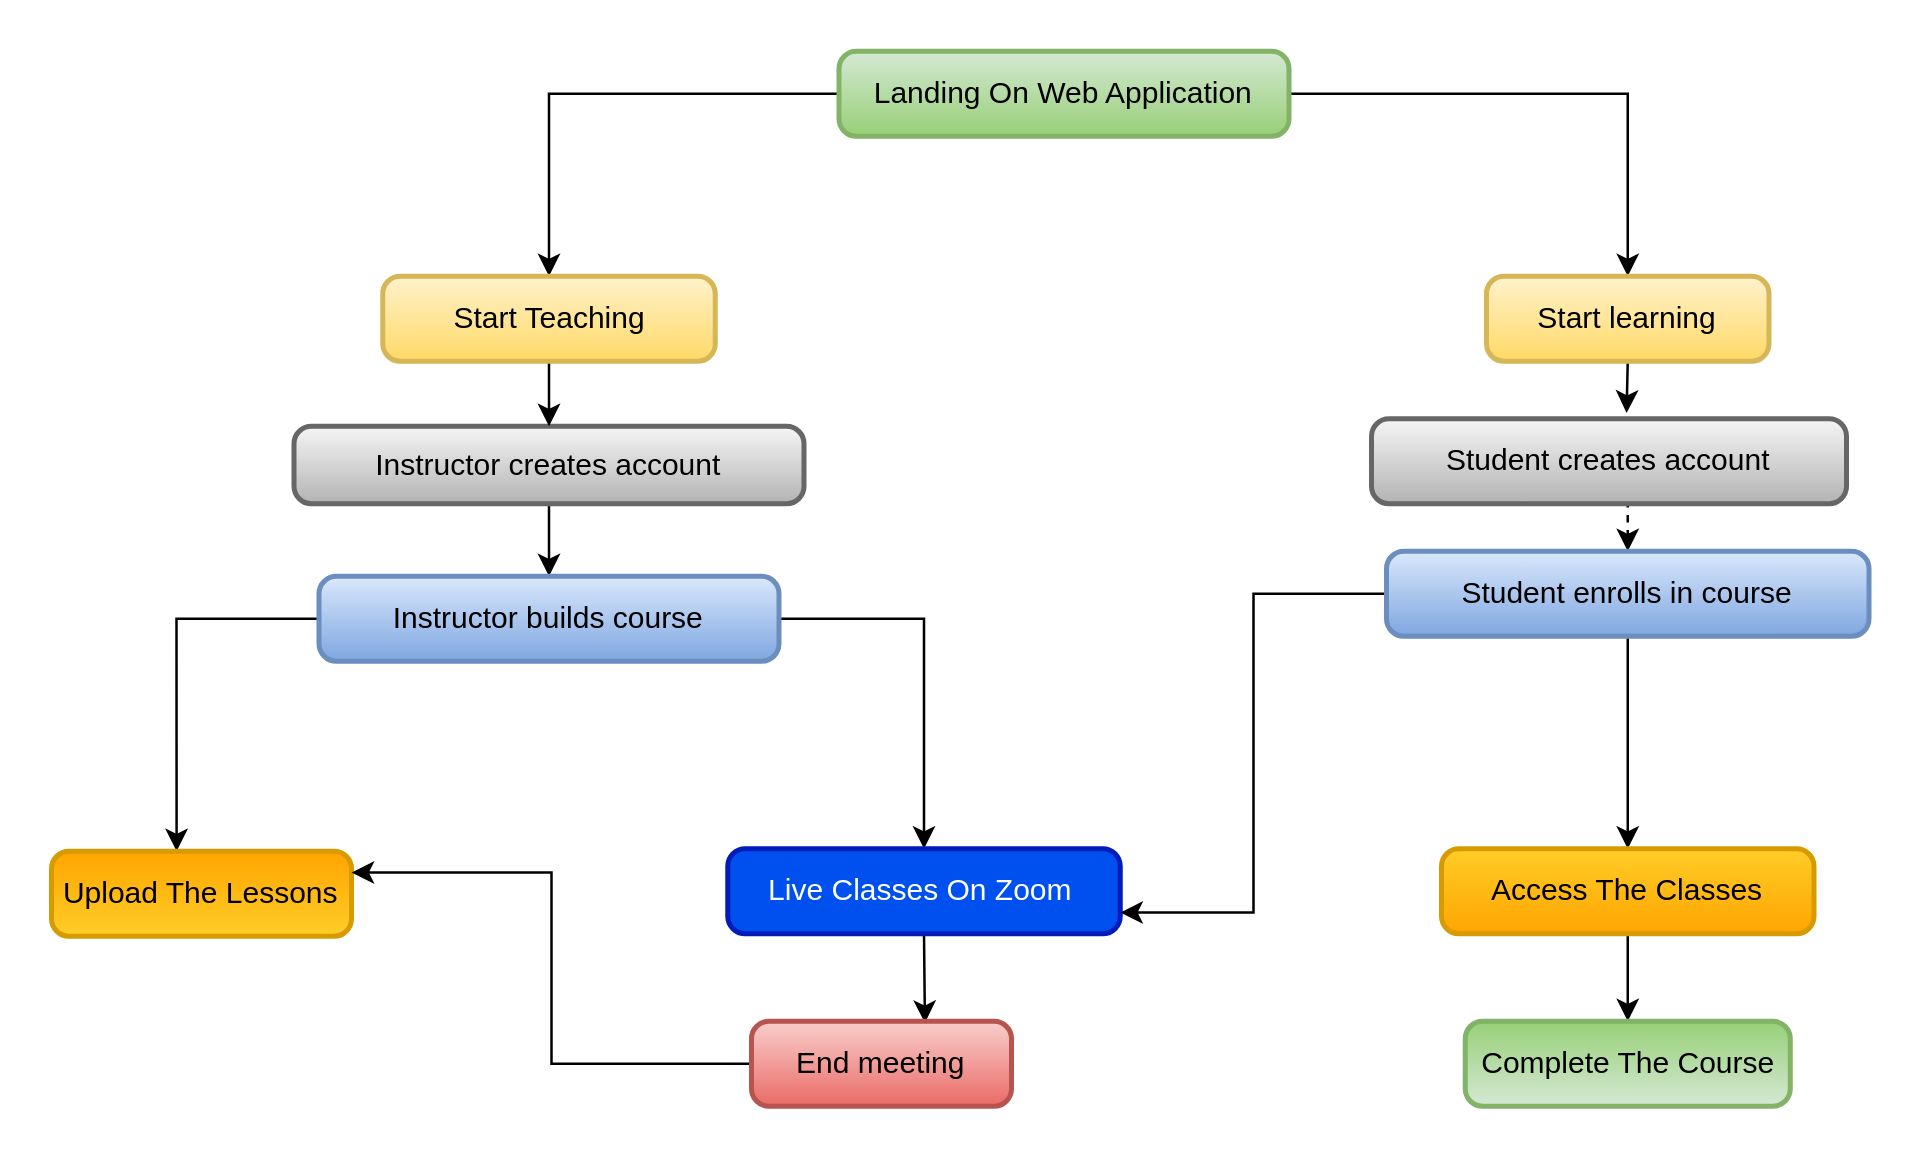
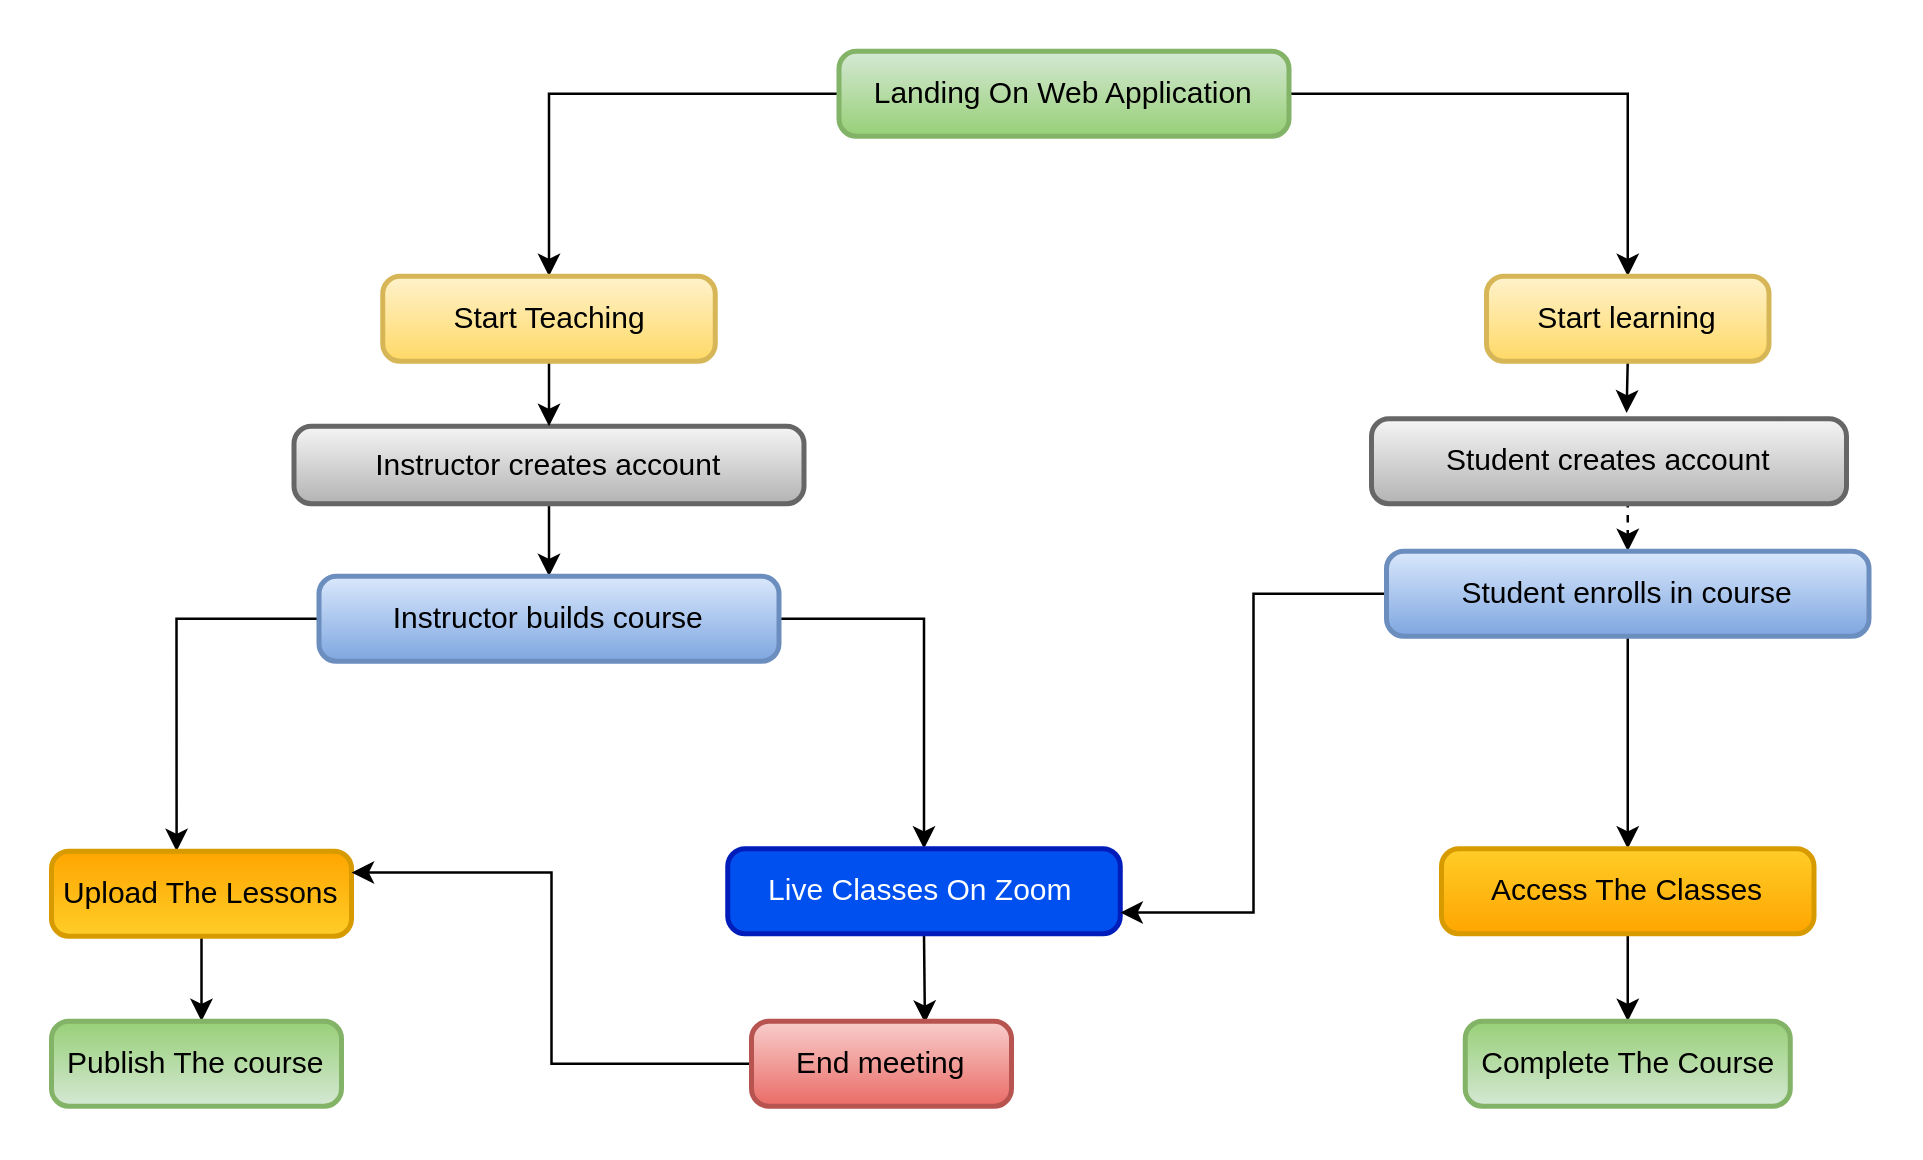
  <mxCell id="0" />
  <mxCell id="1" parent="0" />
  <mxCell id="2" style="edgeStyle=orthogonalEdgeStyle;rounded=0;orthogonalLoop=1;jettySize=auto;html=1;exitX=0;exitY=0.5;exitDx=0;exitDy=0;" edge="1" parent="1" source="4" target="27"><mxGeometry relative="1" as="geometry" /></mxCell>
  <mxCell id="3" style="edgeStyle=orthogonalEdgeStyle;rounded=0;orthogonalLoop=1;jettySize=auto;html=1;exitX=1;exitY=0.5;exitDx=0;exitDy=0;entryX=0.5;entryY=0;entryDx=0;entryDy=0;" edge="1" parent="1" source="4" target="21"><mxGeometry relative="1" as="geometry" /></mxCell>
  <mxCell id="4" value="Landing On Web Application" style="rounded=1;absoluteArcSize=1;arcSize=14;whiteSpace=wrap;strokeWidth=2;fillColor=#d5e8d4;strokeColor=#82b366;gradientColor=#97d077;" parent="1" vertex="1"><mxGeometry x="335" width="180" height="34" as="geometry" y="20" /></mxCell>
  <mxCell id="5" style="edgeStyle=orthogonalEdgeStyle;rounded=0;orthogonalLoop=1;jettySize=auto;html=1;exitX=0.5;exitY=1;exitDx=0;exitDy=0;entryX=0.5;entryY=0;entryDx=0;entryDy=0;" edge="1" parent="1" source="6" target="9"><mxGeometry relative="1" as="geometry" /></mxCell>
  <mxCell id="6" value="Instructor creates account" style="rounded=1;absoluteArcSize=1;arcSize=14;whiteSpace=wrap;strokeWidth=2;fillColor=#f5f5f5;strokeColor=#666666;gradientColor=#b3b3b3;" parent="1" vertex="1"><mxGeometry x="117" y="170" width="204" height="31" as="geometry" /></mxCell>
  <mxCell id="7" style="edgeStyle=orthogonalEdgeStyle;rounded=0;orthogonalLoop=1;jettySize=auto;html=1;exitX=0;exitY=0.5;exitDx=0;exitDy=0;entryX=0.417;entryY=0;entryDx=0;entryDy=0;entryPerimeter=0;" edge="1" parent="1" source="9" target="14"><mxGeometry relative="1" as="geometry" /></mxCell>
  <mxCell id="8" style="edgeStyle=orthogonalEdgeStyle;rounded=0;orthogonalLoop=1;jettySize=auto;html=1;exitX=1;exitY=0.5;exitDx=0;exitDy=0;entryX=0.5;entryY=0;entryDx=0;entryDy=0;" edge="1" parent="1" source="9" target="11"><mxGeometry relative="1" as="geometry" /></mxCell>
  <mxCell id="9" value="Instructor builds course" style="rounded=1;absoluteArcSize=1;arcSize=14;whiteSpace=wrap;strokeWidth=2;gradientColor=#7ea6e0;fillColor=#dae8fc;strokeColor=#6c8ebf;" parent="1" vertex="1"><mxGeometry x="127" y="230" width="184" height="34" as="geometry" /></mxCell>
  <mxCell id="10" style="edgeStyle=orthogonalEdgeStyle;rounded=0;orthogonalLoop=1;jettySize=auto;html=1;exitX=0.5;exitY=1;exitDx=0;exitDy=0;entryX=0.667;entryY=0.02;entryDx=0;entryDy=0;entryPerimeter=0;" edge="1" parent="1" source="11" target="25"><mxGeometry relative="1" as="geometry" /></mxCell>
  <mxCell id="11" value="Live Classes On Zoom " style="rounded=1;absoluteArcSize=1;arcSize=14;whiteSpace=wrap;strokeWidth=2;fillColor=#0050ef;strokeColor=#001DBC;fontColor=#ffffff;" parent="1" vertex="1"><mxGeometry x="290.5" y="339" width="157" height="34" as="geometry" /></mxCell>
  <mxCell id="12" style="edgeStyle=orthogonalEdgeStyle;rounded=0;orthogonalLoop=1;jettySize=auto;html=1;" edge="1" parent="1"><mxGeometry relative="1" as="geometry"><mxPoint x="90" y="290" as="targetPoint" /><mxPoint x="90" y="290" as="sourcePoint" /></mxGeometry></mxCell>
+ <mxCell id="13" value="" style="edgeStyle=orthogonalEdgeStyle;rounded=0;orthogonalLoop=1;jettySize=auto;html=1;" edge="1" parent="1" source="14" target="28"><mxGeometry relative="1" as="geometry"><Array as="points"><mxPoint x="78" y="360" /><mxPoint x="78" y="360" /></Array></mxGeometry></mxCell>
  <mxCell id="14" value="Upload The Lessons" style="rounded=1;absoluteArcSize=1;arcSize=14;whiteSpace=wrap;strokeWidth=2;fillColor=#ffcd28;strokeColor=#d79b00;gradientDirection=north;gradientColor=#ffa500;" parent="1" vertex="1"><mxGeometry x="20" y="340" width="120" height="34" as="geometry" /></mxCell>
  <mxCell id="15" style="edgeStyle=orthogonalEdgeStyle;rounded=0;orthogonalLoop=1;jettySize=auto;html=1;exitX=0.5;exitY=1;exitDx=0;exitDy=0;entryX=0.5;entryY=0;entryDx=0;entryDy=0;dashed=1;" edge="1" parent="1" source="16" target="19"><mxGeometry relative="1" as="geometry" /></mxCell>
  <mxCell id="16" value="Student creates account" style="rounded=1;absoluteArcSize=1;arcSize=14;whiteSpace=wrap;strokeWidth=2;fillColor=#f5f5f5;strokeColor=#666666;gradientColor=#b3b3b3;" parent="1" vertex="1"><mxGeometry x="548" y="167" width="190" height="34" as="geometry" /></mxCell>
  <mxCell id="17" style="edgeStyle=orthogonalEdgeStyle;rounded=0;orthogonalLoop=1;jettySize=auto;html=1;exitX=0;exitY=0.5;exitDx=0;exitDy=0;entryX=1;entryY=0.75;entryDx=0;entryDy=0;" edge="1" parent="1" source="19" target="11"><mxGeometry relative="1" as="geometry" /></mxCell>
  <mxCell id="18" style="edgeStyle=orthogonalEdgeStyle;rounded=0;orthogonalLoop=1;jettySize=auto;html=1;exitX=0.5;exitY=1;exitDx=0;exitDy=0;entryX=0.5;entryY=0;entryDx=0;entryDy=0;" edge="1" parent="1" source="19" target="23"><mxGeometry relative="1" as="geometry" /></mxCell>
  <mxCell id="19" value="Student enrolls in course" style="rounded=1;absoluteArcSize=1;arcSize=14;whiteSpace=wrap;strokeWidth=2;fillColor=#dae8fc;gradientColor=#7ea6e0;strokeColor=#6c8ebf;" parent="1" vertex="1"><mxGeometry x="554" y="220" width="193" height="34" as="geometry" /></mxCell>
  <mxCell id="20" style="edgeStyle=orthogonalEdgeStyle;rounded=0;orthogonalLoop=1;jettySize=auto;html=1;exitX=0.5;exitY=1;exitDx=0;exitDy=0;entryX=0.537;entryY=-0.069;entryDx=0;entryDy=0;entryPerimeter=0;" edge="1" parent="1" source="21" target="16"><mxGeometry relative="1" as="geometry" /></mxCell>
  <mxCell id="21" value="Start learning" style="rounded=1;absoluteArcSize=1;arcSize=14;whiteSpace=wrap;strokeWidth=2;fillColor=#fff2cc;strokeColor=#d6b656;gradientColor=#ffd966;" parent="1" vertex="1"><mxGeometry x="594" y="110" width="113" height="34" as="geometry" /></mxCell>
  <mxCell id="22" style="edgeStyle=orthogonalEdgeStyle;rounded=0;orthogonalLoop=1;jettySize=auto;html=1;exitX=0.5;exitY=1;exitDx=0;exitDy=0;entryX=0.5;entryY=0;entryDx=0;entryDy=0;" edge="1" parent="1" source="23" target="29"><mxGeometry relative="1" as="geometry" /></mxCell>
  <mxCell id="23" value="Access The Classes" style="rounded=1;absoluteArcSize=1;arcSize=14;whiteSpace=wrap;strokeWidth=2;fillColor=#ffcd28;strokeColor=#d79b00;gradientColor=#ffa500;" parent="1" vertex="1"><mxGeometry x="576" y="339" width="149" height="34" as="geometry" /></mxCell>
  <mxCell id="24" style="edgeStyle=orthogonalEdgeStyle;rounded=0;orthogonalLoop=1;jettySize=auto;html=1;exitX=0;exitY=0.5;exitDx=0;exitDy=0;entryX=1;entryY=0.25;entryDx=0;entryDy=0;" edge="1" parent="1" source="25" target="14"><mxGeometry relative="1" as="geometry" /></mxCell>
  <mxCell id="25" value="End meeting" style="rounded=1;absoluteArcSize=1;arcSize=14;whiteSpace=wrap;strokeWidth=2;fillColor=#f8cecc;strokeColor=#b85450;gradientColor=#ea6b66;" vertex="1" parent="1"><mxGeometry x="300" y="408" width="104" height="34" as="geometry" /></mxCell>
  <mxCell id="26" style="edgeStyle=orthogonalEdgeStyle;rounded=0;orthogonalLoop=1;jettySize=auto;html=1;exitX=0.5;exitY=1;exitDx=0;exitDy=0;entryX=0.5;entryY=0;entryDx=0;entryDy=0;" edge="1" parent="1" source="27" target="6"><mxGeometry relative="1" as="geometry" /></mxCell>
  <mxCell id="27" value="Start Teaching" style="rounded=1;absoluteArcSize=1;arcSize=14;whiteSpace=wrap;strokeWidth=2;fillColor=#fff2cc;strokeColor=#d6b656;gradientColor=#ffd966;" vertex="1" parent="1"><mxGeometry x="152.5" y="110" width="133" height="34" as="geometry" /></mxCell>
+ <mxCell id="28" value="Publish The course" style="rounded=1;absoluteArcSize=1;arcSize=14;whiteSpace=wrap;strokeWidth=2;fillColor=#d5e8d4;strokeColor=#82b366;gradientDirection=north;gradientColor=#97d077;" vertex="1" parent="1"><mxGeometry x="20" y="408" width="116" height="34" as="geometry" /></mxCell>
  <mxCell id="29" value="Complete The Course" style="rounded=1;absoluteArcSize=1;arcSize=14;whiteSpace=wrap;strokeWidth=2;fillColor=#d5e8d4;strokeColor=#82b366;gradientDirection=north;gradientColor=#97d077;" vertex="1" parent="1"><mxGeometry x="585.5" y="408" width="130" height="34" as="geometry" /></mxCell>
  <mxCell id="30" style="edgeStyle=orthogonalEdgeStyle;rounded=0;orthogonalLoop=1;jettySize=auto;html=1;exitX=0.5;exitY=1;exitDx=0;exitDy=0;" edge="1" parent="1" source="29" target="29"><mxGeometry relative="1" as="geometry" /></mxCell>
